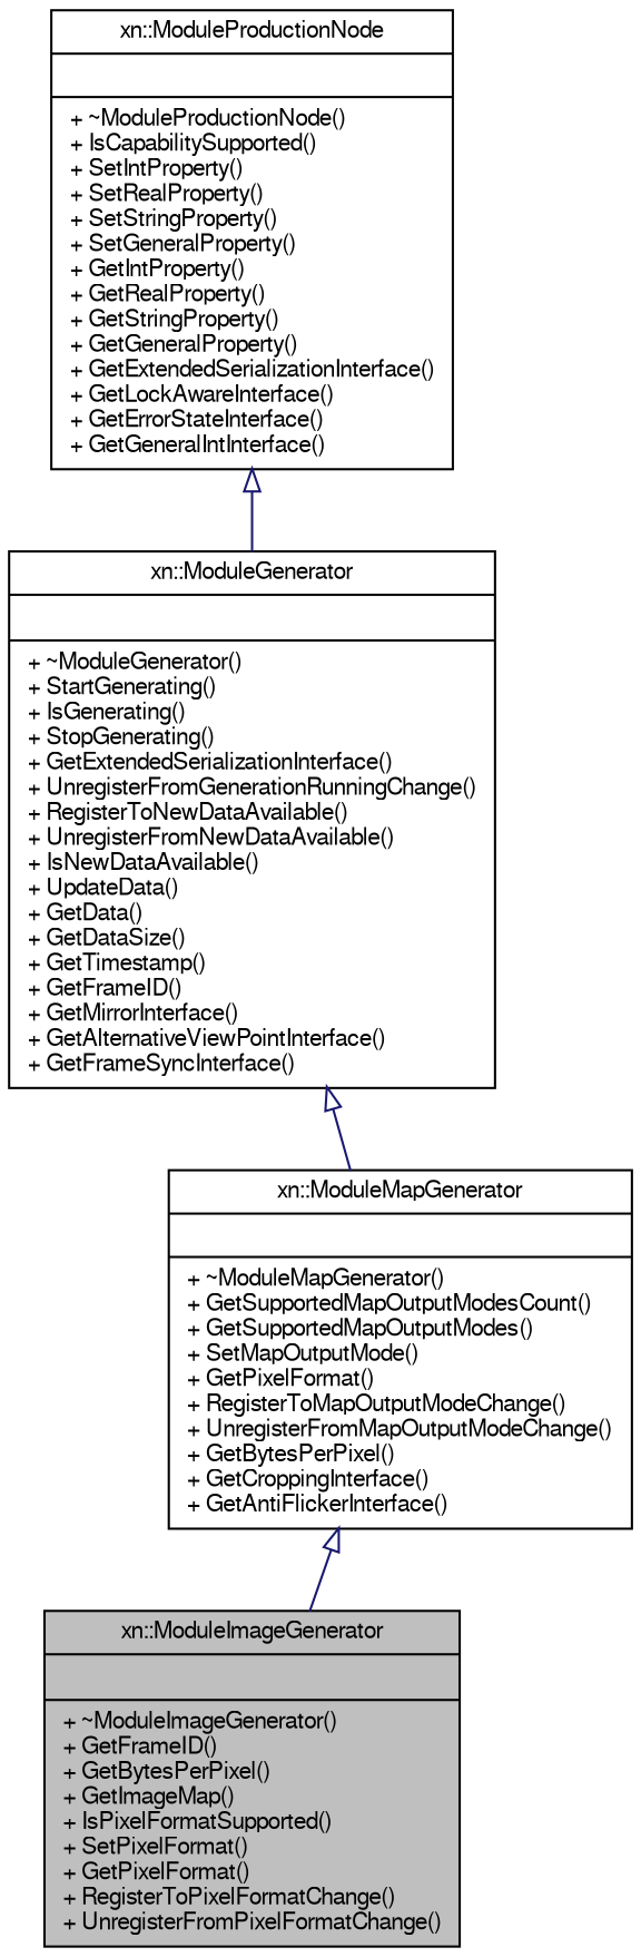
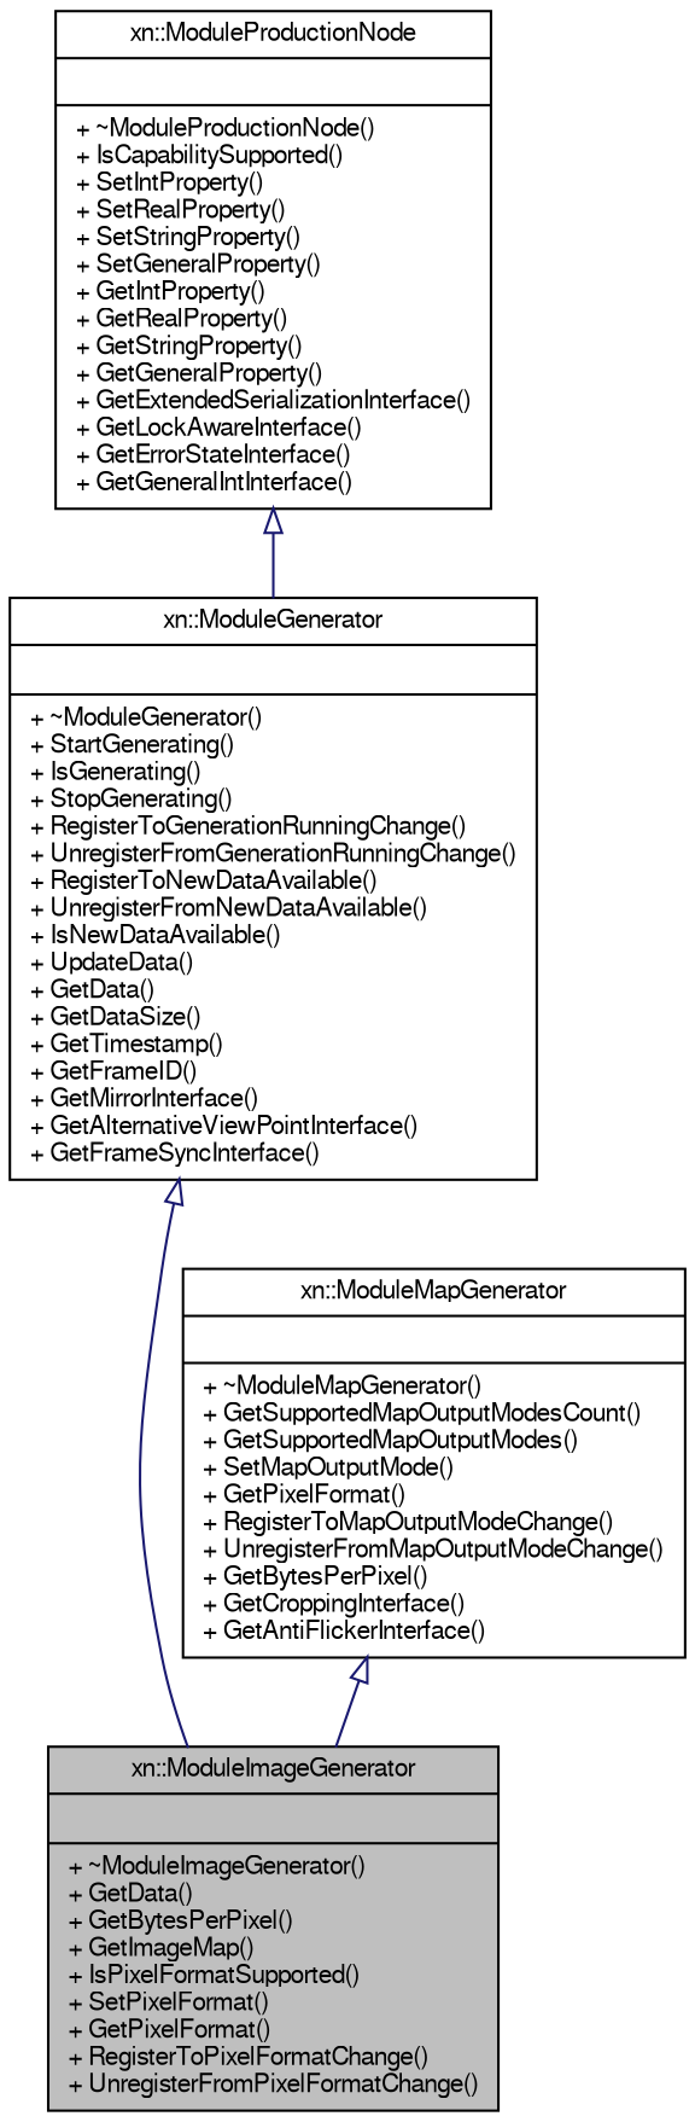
  digraph {
    node [color=black fillcolor=white fontname=FreeSans fontsize=10 shape=record style=filled]
    edge [arrowtail=empty color=midnightblue dir=back fontname=FreeSans fontsize=10 labelfontname=FreeSans labelfontsize=10 style=solid]
-   n1 [fillcolor=grey75 fontcolor=black height=0.2 label="{xn::ModuleImageGenerator\n||+ ~ModuleImageGenerator()\l+ GetFrameID()\l+ GetBytesPerPixel()\l+ GetImageMap()\l+ IsPixelFormatSupported()\l+ SetPixelFormat()\l+ GetPixelFormat()\l+ RegisterToPixelFormatChange()\l+ UnregisterFromPixelFormatChange()\l}" width=0.4]
+   n1 [fillcolor=grey75 fontcolor=black height=0.2 label="{xn::ModuleImageGenerator\n||+ ~ModuleImageGenerator()\l+ GetData()\l+ GetBytesPerPixel()\l+ GetImageMap()\l+ IsPixelFormatSupported()\l+ SetPixelFormat()\l+ GetPixelFormat()\l+ RegisterToPixelFormatChange()\l+ UnregisterFromPixelFormatChange()\l}" width=0.4]
    n2 [height=0.2 label="{xn::ModuleMapGenerator\n||+ ~ModuleMapGenerator()\l+ GetSupportedMapOutputModesCount()\l+ GetSupportedMapOutputModes()\l+ SetMapOutputMode()\l+ GetPixelFormat()\l+ RegisterToMapOutputModeChange()\l+ UnregisterFromMapOutputModeChange()\l+ GetBytesPerPixel()\l+ GetCroppingInterface()\l+ GetAntiFlickerInterface()\l}" width=0.4]
-   n3 [height=0.2 label="{xn::ModuleGenerator\n||+ ~ModuleGenerator()\l+ StartGenerating()\l+ IsGenerating()\l+ StopGenerating()\l+ GetExtendedSerializationInterface()\l+ UnregisterFromGenerationRunningChange()\l+ RegisterToNewDataAvailable()\l+ UnregisterFromNewDataAvailable()\l+ IsNewDataAvailable()\l+ UpdateData()\l+ GetData()\l+ GetDataSize()\l+ GetTimestamp()\l+ GetFrameID()\l+ GetMirrorInterface()\l+ GetAlternativeViewPointInterface()\l+ GetFrameSyncInterface()\l}" width=0.4]
+   n3 [height=0.2 label="{xn::ModuleGenerator\n||+ ~ModuleGenerator()\l+ StartGenerating()\l+ IsGenerating()\l+ StopGenerating()\l+ RegisterToGenerationRunningChange()\l+ UnregisterFromGenerationRunningChange()\l+ RegisterToNewDataAvailable()\l+ UnregisterFromNewDataAvailable()\l+ IsNewDataAvailable()\l+ UpdateData()\l+ GetData()\l+ GetDataSize()\l+ GetTimestamp()\l+ GetFrameID()\l+ GetMirrorInterface()\l+ GetAlternativeViewPointInterface()\l+ GetFrameSyncInterface()\l}" width=0.4]
    n4 [height=0.2 label="{xn::ModuleProductionNode\n||+ ~ModuleProductionNode()\l+ IsCapabilitySupported()\l+ SetIntProperty()\l+ SetRealProperty()\l+ SetStringProperty()\l+ SetGeneralProperty()\l+ GetIntProperty()\l+ GetRealProperty()\l+ GetStringProperty()\l+ GetGeneralProperty()\l+ GetExtendedSerializationInterface()\l+ GetLockAwareInterface()\l+ GetErrorStateInterface()\l+ GetGeneralIntInterface()\l}" width=0.4]
    n2 -> n1
-   n3 -> n2
+   n3 -> n1
    n4 -> n3
  }
